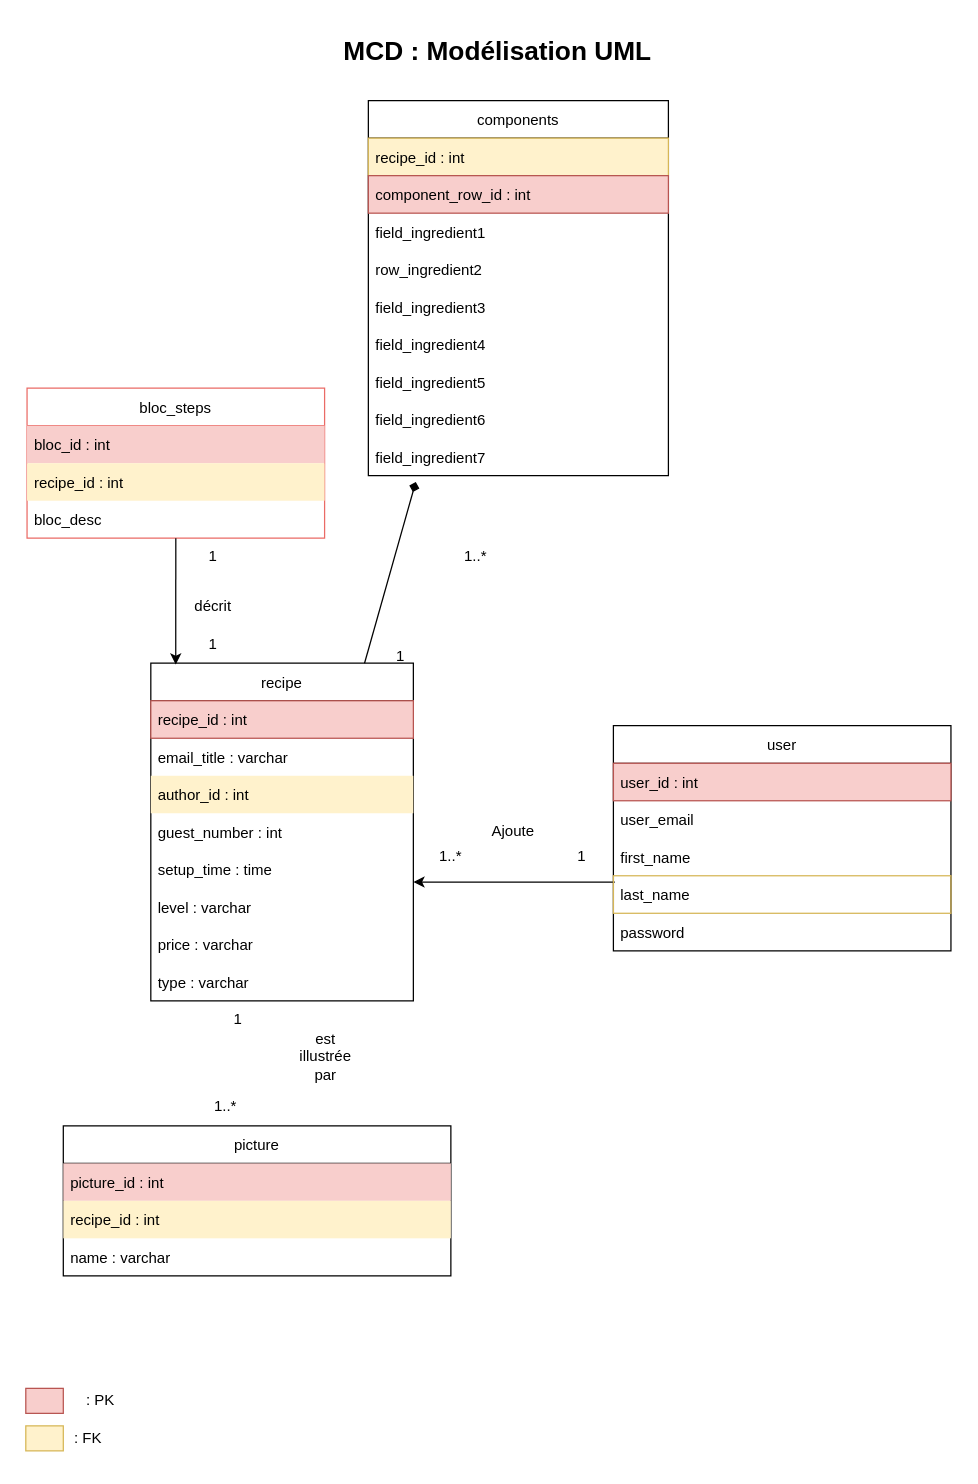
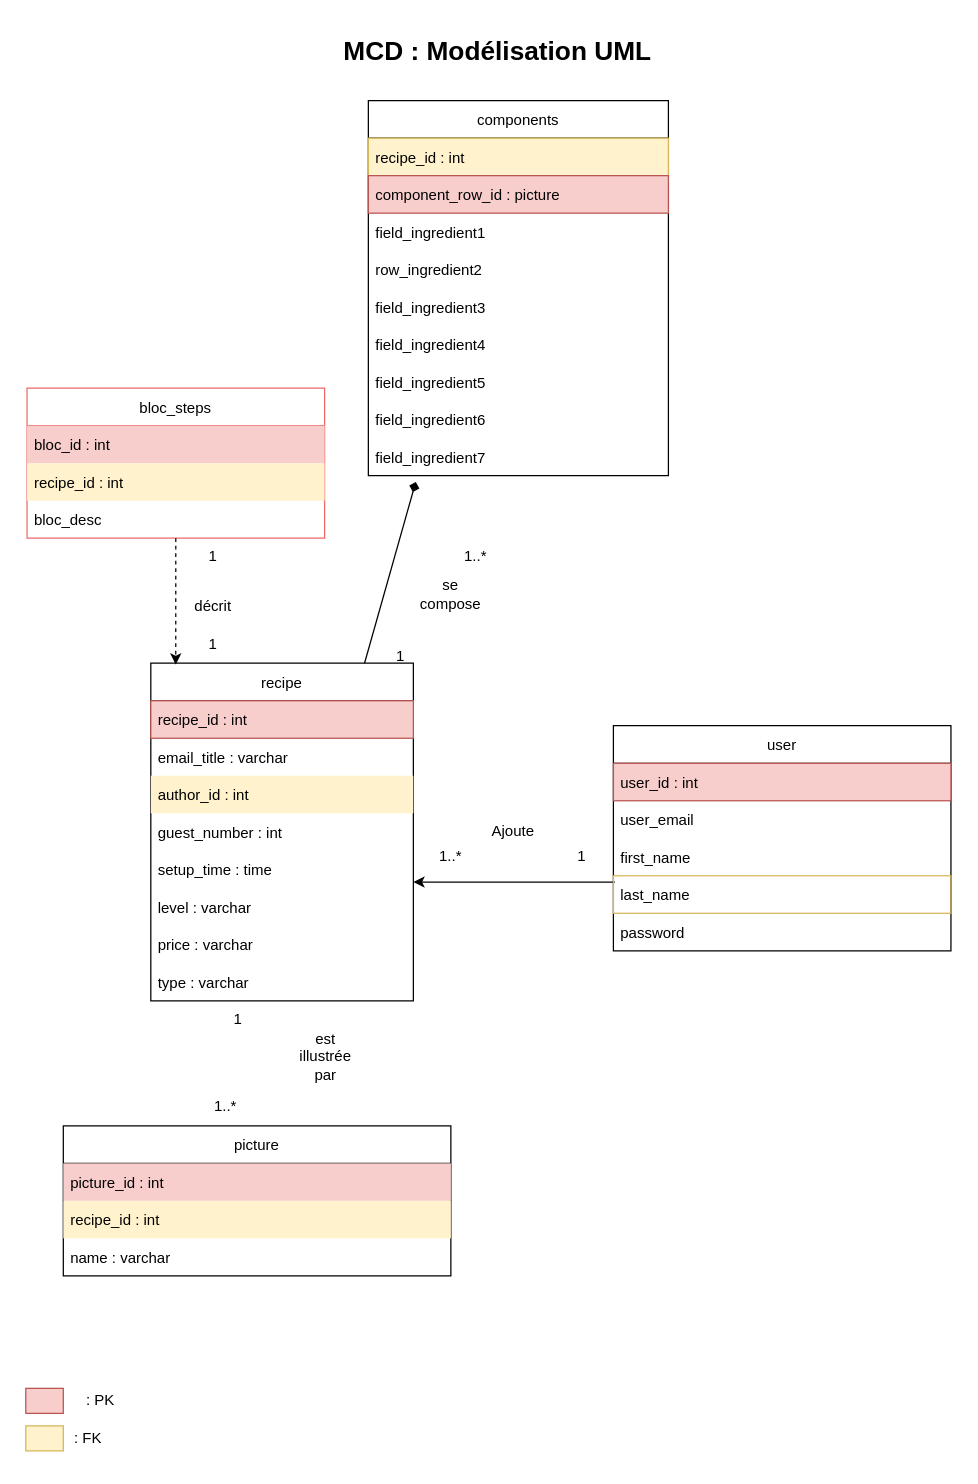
  <mxCell id="0" />
  <mxCell id="1" parent="0" />
  <mxCell id="2" value="recipe" style="swimlane;fontStyle=0;childLayout=stackLayout;horizontal=1;startSize=30;horizontalStack=0;resizeParent=1;resizeParentMax=0;resizeLast=0;collapsible=1;marginBottom=0;fontSize=12;" parent="1" vertex="1"><mxGeometry x="120" y="530" width="210" height="270" as="geometry" /></mxCell>
  <mxCell id="3" value="recipe_id : int" style="text;strokeColor=#b85450;fillColor=#f8cecc;align=left;verticalAlign=middle;spacingLeft=4;spacingRight=4;overflow=hidden;points=[[0,0.5],[1,0.5]];portConstraint=eastwest;rotatable=0;fontSize=12;" parent="2" vertex="1"><mxGeometry y="30" width="210" height="30" as="geometry" /></mxCell>
  <mxCell id="4" value="email_title : varchar" style="text;strokeColor=none;fillColor=none;align=left;verticalAlign=middle;spacingLeft=4;spacingRight=4;overflow=hidden;points=[[0,0.5],[1,0.5]];portConstraint=eastwest;rotatable=0;fontSize=12;" parent="2" vertex="1"><mxGeometry y="60" width="210" height="30" as="geometry" /></mxCell>
  <mxCell id="5" value="author_id : int" style="text;strokeColor=none;fillColor=#FFF2CC;align=left;verticalAlign=middle;spacingLeft=4;spacingRight=4;overflow=hidden;points=[[0,0.5],[1,0.5]];portConstraint=eastwest;rotatable=0;fontSize=12;" parent="2" vertex="1"><mxGeometry y="90" width="210" height="30" as="geometry" /></mxCell>
  <mxCell id="6" value="guest_number : int" style="text;strokeColor=none;fillColor=none;align=left;verticalAlign=middle;spacingLeft=4;spacingRight=4;overflow=hidden;points=[[0,0.5],[1,0.5]];portConstraint=eastwest;rotatable=0;fontSize=12;" parent="2" vertex="1"><mxGeometry y="120" width="210" height="30" as="geometry" /></mxCell>
  <mxCell id="7" value="setup_time : time" style="text;strokeColor=none;fillColor=none;align=left;verticalAlign=middle;spacingLeft=4;spacingRight=4;overflow=hidden;points=[[0,0.5],[1,0.5]];portConstraint=eastwest;rotatable=0;fontSize=12;" parent="2" vertex="1"><mxGeometry y="150" width="210" height="30" as="geometry" /></mxCell>
  <mxCell id="8" value="level : varchar" style="text;strokeColor=none;fillColor=none;align=left;verticalAlign=middle;spacingLeft=4;spacingRight=4;overflow=hidden;points=[[0,0.5],[1,0.5]];portConstraint=eastwest;rotatable=0;fontSize=12;" parent="2" vertex="1"><mxGeometry y="180" width="210" height="30" as="geometry" /></mxCell>
  <mxCell id="9" value="price : varchar" style="text;strokeColor=none;fillColor=none;align=left;verticalAlign=middle;spacingLeft=4;spacingRight=4;overflow=hidden;points=[[0,0.5],[1,0.5]];portConstraint=eastwest;rotatable=0;fontSize=12;" parent="2" vertex="1"><mxGeometry y="210" width="210" height="30" as="geometry" /></mxCell>
  <mxCell id="10" value="type : varchar" style="text;strokeColor=none;fillColor=none;align=left;verticalAlign=middle;spacingLeft=4;spacingRight=4;overflow=hidden;points=[[0,0.5],[1,0.5]];portConstraint=eastwest;rotatable=0;fontSize=12;" parent="2" vertex="1"><mxGeometry y="240" width="210" height="30" as="geometry" /></mxCell>
  <mxCell id="11" value="" style="endArrow=classic;html=1;rounded=0;exitX=0.004;exitY=0.167;exitDx=0;exitDy=0;exitPerimeter=0;" parent="1" source="17" edge="1"><mxGeometry relative="1" as="geometry"><mxPoint x="330" y="639.5" as="sourcePoint" /><mxPoint x="330" y="705" as="targetPoint" /></mxGeometry></mxCell>
  <mxCell id="12" value="Ajoute" style="text;html=1;strokeColor=none;fillColor=none;align=center;verticalAlign=middle;whiteSpace=wrap;rounded=0;fontSize=12;" parent="1" vertex="1"><mxGeometry x="380" y="650" width="60" height="30" as="geometry" /></mxCell>
  <mxCell id="13" value="user" style="swimlane;fontStyle=0;childLayout=stackLayout;horizontal=1;startSize=30;horizontalStack=0;resizeParent=1;resizeParentMax=0;resizeLast=0;collapsible=1;marginBottom=0;fontSize=12;" parent="1" vertex="1"><mxGeometry x="490" y="580" width="270" height="180" as="geometry" /></mxCell>
  <mxCell id="14" value="user_id : int        " style="text;strokeColor=#b85450;fillColor=#f8cecc;align=left;verticalAlign=middle;spacingLeft=4;spacingRight=4;overflow=hidden;points=[[0,0.5],[1,0.5]];portConstraint=eastwest;rotatable=0;fontSize=12;" parent="13" vertex="1"><mxGeometry y="30" width="270" height="30" as="geometry" /></mxCell>
  <mxCell id="15" value="user_email" style="text;strokeColor=none;fillColor=none;align=left;verticalAlign=middle;spacingLeft=4;spacingRight=4;overflow=hidden;points=[[0,0.5],[1,0.5]];portConstraint=eastwest;rotatable=0;fontSize=12;" parent="13" vertex="1"><mxGeometry y="60" width="270" height="30" as="geometry" /></mxCell>
  <mxCell id="16" value="first_name" style="text;strokeColor=none;fillColor=none;align=left;verticalAlign=middle;spacingLeft=4;spacingRight=4;overflow=hidden;points=[[0,0.5],[1,0.5]];portConstraint=eastwest;rotatable=0;fontSize=12;" parent="13" vertex="1"><mxGeometry y="90" width="270" height="30" as="geometry" /></mxCell>
  <mxCell id="17" value="last_name" style="text;strokeColor=#d6b656;fillColor=none;align=left;verticalAlign=middle;spacingLeft=4;spacingRight=4;overflow=hidden;points=[[0,0.5],[1,0.5]];portConstraint=eastwest;rotatable=0;fontSize=12;" parent="13" vertex="1"><mxGeometry y="120" width="270" height="30" as="geometry" /></mxCell>
  <mxCell id="18" value="password" style="text;strokeColor=none;fillColor=none;align=left;verticalAlign=middle;spacingLeft=4;spacingRight=4;overflow=hidden;points=[[0,0.5],[1,0.5]];portConstraint=eastwest;rotatable=0;fontSize=12;" parent="13" vertex="1"><mxGeometry y="150" width="270" height="30" as="geometry" /></mxCell>
  <mxCell id="19" value="1" style="text;html=1;strokeColor=none;fillColor=none;align=center;verticalAlign=middle;whiteSpace=wrap;rounded=0;fontSize=12;" parent="1" vertex="1"><mxGeometry x="440" y="670" width="50" height="30" as="geometry" /></mxCell>
  <mxCell id="20" value="1..*" style="text;html=1;strokeColor=none;fillColor=none;align=center;verticalAlign=middle;whiteSpace=wrap;rounded=0;fontSize=12;" parent="1" vertex="1"><mxGeometry x="330" y="670" width="60" height="30" as="geometry" /></mxCell>
  <mxCell id="21" value="" style="rounded=0;whiteSpace=wrap;html=1;fontSize=12;fillColor=#f8cecc;strokeColor=#b85450;" parent="1" vertex="1"><mxGeometry x="20" y="1110" width="30" height="20" as="geometry" /></mxCell>
  <mxCell id="22" value=": PK" style="text;html=1;strokeColor=none;fillColor=none;align=center;verticalAlign=middle;whiteSpace=wrap;rounded=0;fontSize=12;" parent="1" vertex="1"><mxGeometry x="50" y="1105" width="60" height="30" as="geometry" /></mxCell>
  <mxCell id="23" value="" style="rounded=0;whiteSpace=wrap;html=1;fontSize=12;fillColor=#fff2cc;strokeColor=#d6b656;" parent="1" vertex="1"><mxGeometry x="20" y="1140" width="30" height="20" as="geometry" /></mxCell>
  <mxCell id="24" value=": FK" style="text;html=1;strokeColor=none;fillColor=none;align=center;verticalAlign=middle;whiteSpace=wrap;rounded=0;fontSize=12;" parent="1" vertex="1"><mxGeometry x="40" y="1135" width="60" height="30" as="geometry" /></mxCell>
  <mxCell id="25" value="picture" style="swimlane;fontStyle=0;childLayout=stackLayout;horizontal=1;startSize=30;horizontalStack=0;resizeParent=1;resizeParentMax=0;resizeLast=0;collapsible=1;marginBottom=0;" parent="1" vertex="1"><mxGeometry x="50" y="900" width="310" height="120" as="geometry" /></mxCell>
  <mxCell id="26" value="picture_id : int" style="text;strokeColor=none;fillColor=#F8CECC;align=left;verticalAlign=middle;spacingLeft=4;spacingRight=4;overflow=hidden;points=[[0,0.5],[1,0.5]];portConstraint=eastwest;rotatable=0;" parent="25" vertex="1"><mxGeometry y="30" width="310" height="30" as="geometry" /></mxCell>
  <mxCell id="27" value="recipe_id : int" style="text;strokeColor=none;fillColor=#FFF2CC;align=left;verticalAlign=middle;spacingLeft=4;spacingRight=4;overflow=hidden;points=[[0,0.5],[1,0.5]];portConstraint=eastwest;rotatable=0;" parent="25" vertex="1"><mxGeometry y="60" width="310" height="30" as="geometry" /></mxCell>
  <mxCell id="28" value="name : varchar" style="text;strokeColor=none;fillColor=none;align=left;verticalAlign=middle;spacingLeft=4;spacingRight=4;overflow=hidden;points=[[0,0.5],[1,0.5]];portConstraint=eastwest;rotatable=0;" parent="25" vertex="1"><mxGeometry y="90" width="310" height="30" as="geometry" /></mxCell>
  <mxCell id="29" value="1..*" style="text;html=1;strokeColor=none;fillColor=none;align=center;verticalAlign=middle;whiteSpace=wrap;rounded=0;rotation=0;" parent="1" vertex="1"><mxGeometry x="150" y="870" width="60" height="30" as="geometry" /></mxCell>
  <mxCell id="30" value="1" style="text;html=1;strokeColor=none;fillColor=none;align=center;verticalAlign=middle;whiteSpace=wrap;rounded=0;" parent="1" vertex="1"><mxGeometry x="160" y="800" width="60" height="30" as="geometry" /></mxCell>
  <mxCell id="31" value="est illustrée par&lt;br&gt;" style="text;html=1;strokeColor=none;fillColor=none;align=center;verticalAlign=middle;whiteSpace=wrap;rounded=0;" parent="1" vertex="1"><mxGeometry x="230" y="830" width="60" height="30" as="geometry" /></mxCell>
  <mxCell id="32" value="bloc_steps" style="swimlane;fontStyle=0;childLayout=stackLayout;horizontal=1;startSize=30;horizontalStack=0;resizeParent=1;resizeParentMax=0;resizeLast=0;collapsible=1;marginBottom=0;strokeColor=#EA6B66;fillColor=none;" parent="1" vertex="1"><mxGeometry x="21" y="310" width="238" height="120" as="geometry" /></mxCell>
  <mxCell id="33" value="bloc_id : int" style="text;strokeColor=none;fillColor=#F8CECC;align=left;verticalAlign=middle;spacingLeft=4;spacingRight=4;overflow=hidden;points=[[0,0.5],[1,0.5]];portConstraint=eastwest;rotatable=0;" parent="32" vertex="1"><mxGeometry y="30" width="238" height="30" as="geometry" /></mxCell>
  <mxCell id="34" value="recipe_id : int" style="text;strokeColor=none;fillColor=#FFF2CC;align=left;verticalAlign=middle;spacingLeft=4;spacingRight=4;overflow=hidden;points=[[0,0.5],[1,0.5]];portConstraint=eastwest;rotatable=0;" parent="32" vertex="1"><mxGeometry y="60" width="238" height="30" as="geometry" /></mxCell>
  <mxCell id="35" value="bloc_desc" style="text;strokeColor=none;fillColor=none;align=left;verticalAlign=middle;spacingLeft=4;spacingRight=4;overflow=hidden;points=[[0,0.5],[1,0.5]];portConstraint=eastwest;rotatable=0;" parent="32" vertex="1"><mxGeometry y="90" width="238" height="30" as="geometry" /></mxCell>
- <mxCell id="36" value="" style="endArrow=classic;html=1;rounded=0;entryX=0.095;entryY=0.004;entryDx=0;entryDy=0;entryPerimeter=0;" parent="1" source="32" target="2" edge="1"><mxGeometry width="50" height="50" relative="1" as="geometry"><mxPoint x="340" y="950" as="sourcePoint" /><mxPoint x="390" y="900" as="targetPoint" /></mxGeometry></mxCell>
+ <mxCell id="36" value="" style="endArrow=classic;html=1;rounded=0;entryX=0.095;entryY=0.004;entryDx=0;entryDy=0;entryPerimeter=0;dashed=1;" parent="1" source="32" target="2" edge="1"><mxGeometry width="50" height="50" relative="1" as="geometry"><mxPoint x="340" y="950" as="sourcePoint" /><mxPoint x="390" y="900" as="targetPoint" /></mxGeometry></mxCell>
  <mxCell id="37" value="décrit" style="text;html=1;strokeColor=none;fillColor=none;align=center;verticalAlign=middle;whiteSpace=wrap;rounded=0;" parent="1" vertex="1"><mxGeometry x="140" y="470" width="60" height="30" as="geometry" /></mxCell>
  <mxCell id="38" value="1" style="text;html=1;strokeColor=none;fillColor=none;align=center;verticalAlign=middle;whiteSpace=wrap;rounded=0;" parent="1" vertex="1"><mxGeometry x="140" y="500" width="60" height="30" as="geometry" /></mxCell>
  <mxCell id="39" value="1" style="text;html=1;strokeColor=none;fillColor=none;align=center;verticalAlign=middle;whiteSpace=wrap;rounded=0;" parent="1" vertex="1"><mxGeometry x="140" y="430" width="60" height="30" as="geometry" /></mxCell>
  <mxCell id="40" value="components" style="swimlane;fontStyle=0;childLayout=stackLayout;horizontal=1;startSize=30;horizontalStack=0;resizeParent=1;resizeParentMax=0;resizeLast=0;collapsible=1;marginBottom=0;" parent="1" vertex="1"><mxGeometry x="294" y="80" width="240" height="300" as="geometry" /></mxCell>
  <mxCell id="41" value="recipe_id : int" style="text;strokeColor=#d6b656;fillColor=#fff2cc;align=left;verticalAlign=middle;spacingLeft=4;spacingRight=4;overflow=hidden;points=[[0,0.5],[1,0.5]];portConstraint=eastwest;rotatable=0;" parent="40" vertex="1"><mxGeometry y="30" width="240" height="30" as="geometry" /></mxCell>
- <mxCell id="42" value="component_row_id : int" style="text;strokeColor=#b85450;fillColor=#f8cecc;align=left;verticalAlign=middle;spacingLeft=4;spacingRight=4;overflow=hidden;points=[[0,0.5],[1,0.5]];portConstraint=eastwest;rotatable=0;" vertex="1" parent="40"><mxGeometry y="60" width="240" height="30" as="geometry" /></mxCell>
+ <mxCell id="42" value="component_row_id : picture" style="text;strokeColor=#b85450;fillColor=#f8cecc;align=left;verticalAlign=middle;spacingLeft=4;spacingRight=4;overflow=hidden;points=[[0,0.5],[1,0.5]];portConstraint=eastwest;rotatable=0;" vertex="1" parent="40"><mxGeometry y="60" width="240" height="30" as="geometry" /></mxCell>
  <mxCell id="43" value="field_ingredient1" style="text;align=left;verticalAlign=middle;spacingLeft=4;spacingRight=4;overflow=hidden;points=[[0,0.5],[1,0.5]];portConstraint=eastwest;rotatable=0;" parent="40" vertex="1"><mxGeometry y="90" width="240" height="30" as="geometry" /></mxCell>
  <mxCell id="44" value="row_ingredient2" style="text;align=left;verticalAlign=middle;spacingLeft=4;spacingRight=4;overflow=hidden;points=[[0,0.5],[1,0.5]];portConstraint=eastwest;rotatable=0;" vertex="1" parent="40"><mxGeometry y="120" width="240" height="30" as="geometry" /></mxCell>
  <mxCell id="45" value="field_ingredient3" style="text;align=left;verticalAlign=middle;spacingLeft=4;spacingRight=4;overflow=hidden;points=[[0,0.5],[1,0.5]];portConstraint=eastwest;rotatable=0;" vertex="1" parent="40"><mxGeometry y="150" width="240" height="30" as="geometry" /></mxCell>
  <mxCell id="46" value="field_ingredient4" style="text;align=left;verticalAlign=middle;spacingLeft=4;spacingRight=4;overflow=hidden;points=[[0,0.5],[1,0.5]];portConstraint=eastwest;rotatable=0;" vertex="1" parent="40"><mxGeometry y="180" width="240" height="30" as="geometry" /></mxCell>
  <mxCell id="47" value="field_ingredient5" style="text;align=left;verticalAlign=middle;spacingLeft=4;spacingRight=4;overflow=hidden;points=[[0,0.5],[1,0.5]];portConstraint=eastwest;rotatable=0;" vertex="1" parent="40"><mxGeometry y="210" width="240" height="30" as="geometry" /></mxCell>
  <mxCell id="48" value="field_ingredient6" style="text;align=left;verticalAlign=middle;spacingLeft=4;spacingRight=4;overflow=hidden;points=[[0,0.5],[1,0.5]];portConstraint=eastwest;rotatable=0;" vertex="1" parent="40"><mxGeometry y="240" width="240" height="30" as="geometry" /></mxCell>
  <mxCell id="49" value="field_ingredient7" style="text;align=left;verticalAlign=middle;spacingLeft=4;spacingRight=4;overflow=hidden;points=[[0,0.5],[1,0.5]];portConstraint=eastwest;rotatable=0;" vertex="1" parent="40"><mxGeometry y="270" width="240" height="30" as="geometry" /></mxCell>
  <mxCell id="50" value="" style="endArrow=diamond;html=1;rounded=0;exitX=0.814;exitY=0;exitDx=0;exitDy=0;exitPerimeter=0;entryX=0.158;entryY=1.167;entryDx=0;entryDy=0;entryPerimeter=0;" parent="1" source="2" target="49" edge="1"><mxGeometry width="50" height="50" relative="1" as="geometry"><mxPoint x="390" y="440" as="sourcePoint" /><mxPoint x="310" y="450" as="targetPoint" /></mxGeometry></mxCell>
  <mxCell id="51" value="1" style="text;html=1;strokeColor=none;fillColor=none;align=center;verticalAlign=middle;whiteSpace=wrap;rounded=0;" parent="1" vertex="1"><mxGeometry x="290" y="510" width="60" height="30" as="geometry" /></mxCell>
  <mxCell id="52" value="1..*" style="text;html=1;strokeColor=none;fillColor=none;align=center;verticalAlign=middle;whiteSpace=wrap;rounded=0;" parent="1" vertex="1"><mxGeometry x="350" y="430" width="60" height="30" as="geometry" /></mxCell>
+ <mxCell id="53" value="se compose" style="text;html=1;strokeColor=none;fillColor=none;align=center;verticalAlign=middle;whiteSpace=wrap;rounded=0;" parent="1" vertex="1"><mxGeometry x="330" y="460" width="60" height="30" as="geometry" /></mxCell>
  <mxCell id="54" value="&lt;font style=&quot;font-size: 21px;&quot;&gt;MCD : Modélisation UML&amp;nbsp;&lt;/font&gt;" style="text;html=1;align=center;verticalAlign=middle;resizable=0;points=[];autosize=1;strokeColor=none;fillColor=none;fontStyle=1;fontSize=21;" parent="1" vertex="1"><mxGeometry x="260" y="20" width="280" height="40" as="geometry" /></mxCell>
